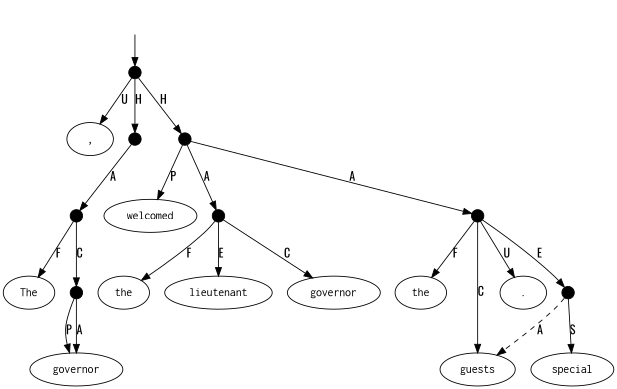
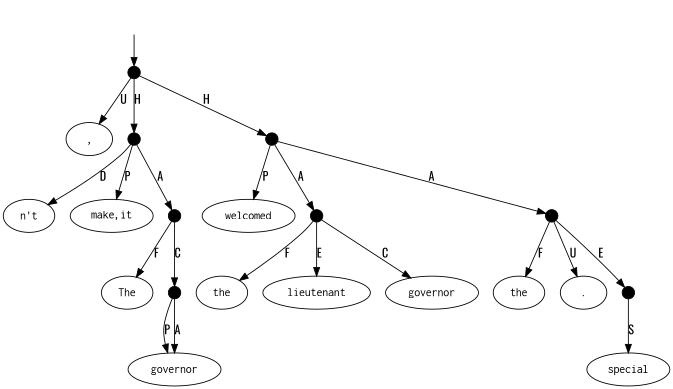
  digraph {
    fontname=Oswald
    node [fontname=Oswald]
    edge [fontname=Oswald]
    top [style=invis]
    17 [shape=point width=0.2]
    n3 [label=<<table align="center" border="0" cellspacing="0"><tr><td colspan="2"><font face="Courier">,</font></td></tr></table>>]
    16 [shape=point width=0.2]
    20 [shape=point width=0.2]
+   n6 [label=<<table align="center" border="0" cellspacing="0"><tr><td colspan="2"><font face="Courier">n&#x27;t</font></td></tr></table>>]
+   n7 [label=<<table align="center" border="0" cellspacing="0"><tr><td colspan="2"><font face="Courier">make</font>,&nbsp;<font face="Courier">it</font></td></tr></table>>]
    15 [shape=point width=0.2]
    n9 [label=<<table align="center" border="0" cellspacing="0"><tr><td colspan="2"><font face="Courier">welcomed</font></td></tr></table>>]
    19 [shape=point width=0.2]
    21 [shape=point width=0.2]
    n12 [label=<<table align="center" border="0" cellspacing="0"><tr><td colspan="2"><font face="Courier">The</font></td></tr></table>>]
    n13 [label=<<table align="center" border="0" cellspacing="0"><tr><td colspan="2"><font face="Courier">governor</font></td></tr></table>>]
    n14 [label=<<table align="center" border="0" cellspacing="0"><tr><td colspan="2"><font face="Courier">the</font></td></tr></table>>]
    n15 [label=<<table align="center" border="0" cellspacing="0"><tr><td colspan="2"><font face="Courier">lieutenant</font></td></tr></table>>]
    n16 [label=<<table align="center" border="0" cellspacing="0"><tr><td colspan="2"><font face="Courier">governor</font></td></tr></table>>]
    n17 [label=<<table align="center" border="0" cellspacing="0"><tr><td colspan="2"><font face="Courier">the</font></td></tr></table>>]
    n18 [label=<<table align="center" border="0" cellspacing="0"><tr><td colspan="2"><font face="Courier">special</font></td></tr></table>>]
-   n19 [label=<<table align="center" border="0" cellspacing="0"><tr><td colspan="2"><font face="Courier">guests</font></td></tr></table>>]
    n20 [label=<<table align="center" border="0" cellspacing="0"><tr><td colspan="2"><font face="Courier">.</font></td></tr></table>>]
    18 [shape=point width=0.2]
    22 [shape=point width=0.2]
    top -> 17
    17 -> n3 [label=U]
    17 -> 16 [label=H]
    17 -> 20 [label=H]
+   16 -> n6 [label=D]
+   16 -> n7 [label=P]
    16 -> 15 [label=A]
    20 -> n9 [label=P]
    20 -> 19 [label=A]
    20 -> 21 [label=A]
    15 -> n12 [label=F]
    15 -> 18 [label=C]
    19 -> n14 [label=F]
    19 -> n15 [label=E]
    19 -> n16 [label=C]
    21 -> n17 [label=F]
-   21 -> n19 [label=C]
    21 -> n20 [label=U]
    21 -> 22 [label=E]
    18 -> n13 [label=P]
    18 -> n13 [label=A]
    22 -> n18 [label=S]
-   22 -> n19 [label=A style=dashed]
  }
